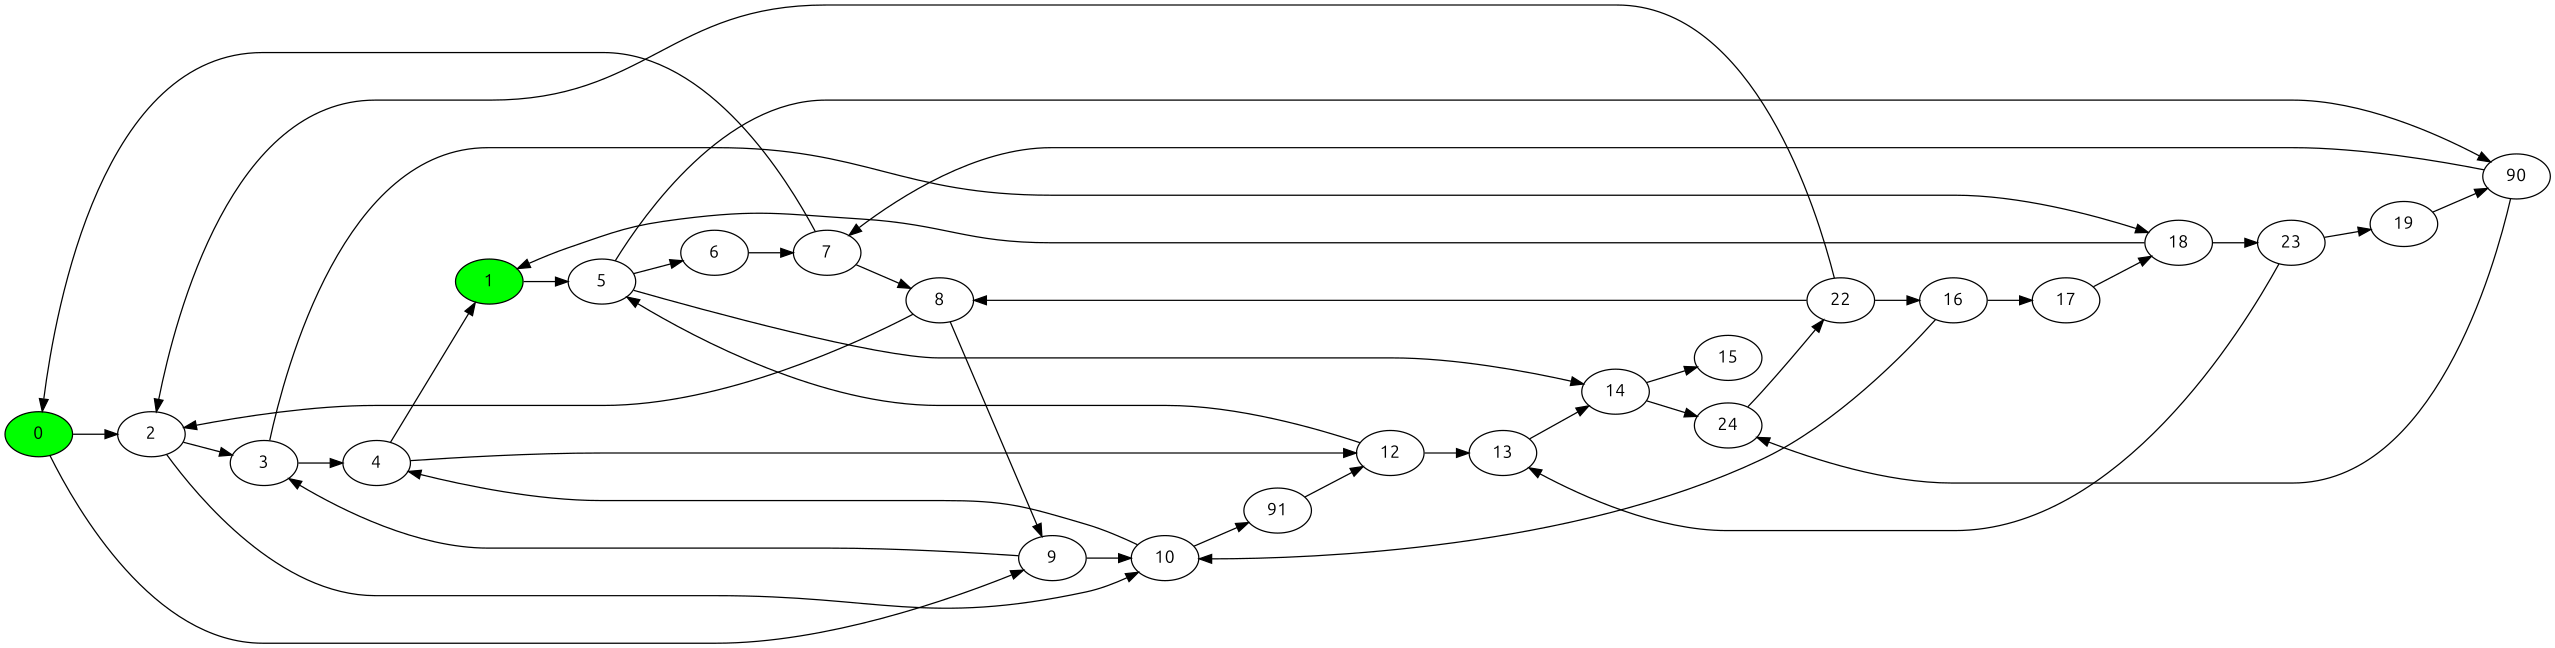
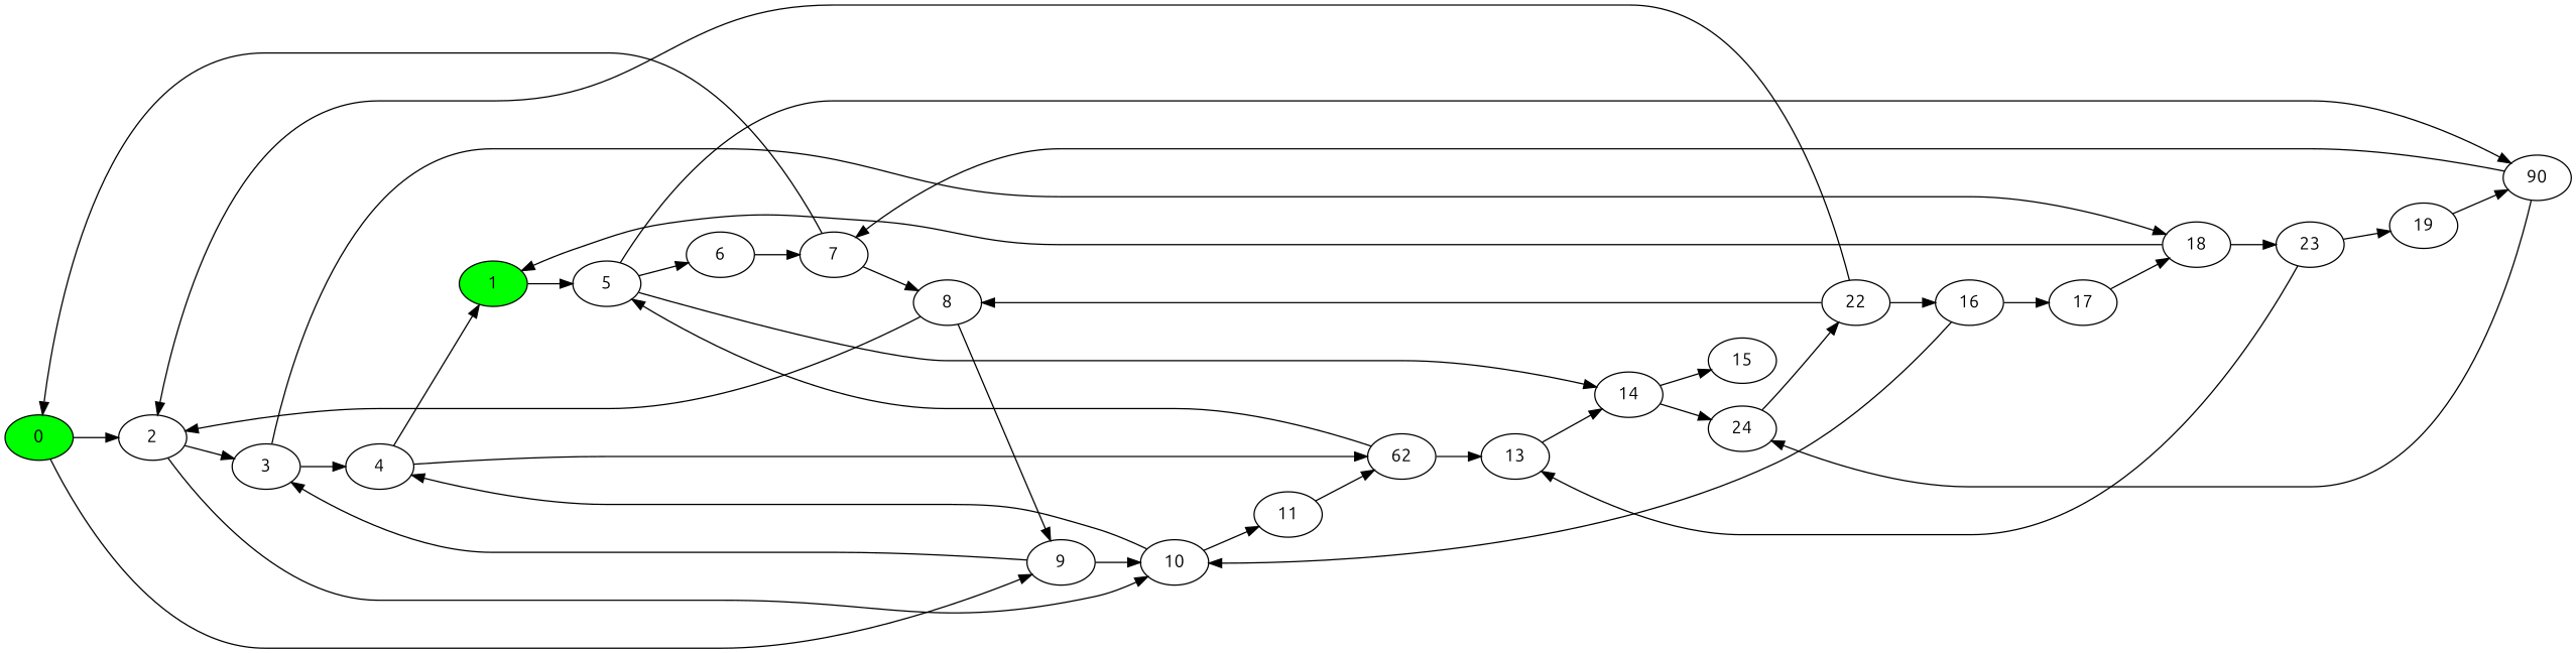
  digraph {
    fontname=Ubuntu
    rankdir=LR
    node [fontname=Ubuntu]
    edge [fontname=Ubuntu]
    0 [fillcolor=green style=filled]
    2
    9
    3
    10
    1 [fillcolor=green style=filled]
    5
    6
    14
    n10 [label=90]
    4
    18
-   11 [label=91]
-   12
+   11
+   12 [label=62]
    23
    13
    7
    15
    n19 [label=24]
    8
    22
    16
    17
    19
    0 -> 2
    0 -> 9
    2 -> 3
    2 -> 10
    9 -> 3
    9 -> 10
    3 -> 4
    3 -> 18
    10 -> 4
    10 -> 11
    1 -> 5
    5 -> 6
    5 -> 14
    5 -> n10
    6 -> 7
    14 -> 15
    14 -> n19
    n10 -> 7
    n10 -> n19
    4 -> 1
    4 -> 12
    18 -> 1
    18 -> 23
    11 -> 12
    12 -> 5
    12 -> 13
    23 -> 13
    23 -> 19
    13 -> 14
    7 -> 0
    7 -> 8
    n19 -> 22
    8 -> 2
    8 -> 9
    22 -> 2
    22 -> 8
    22 -> 16
    16 -> 10
    16 -> 17
    17 -> 18
    19 -> n10
  }
